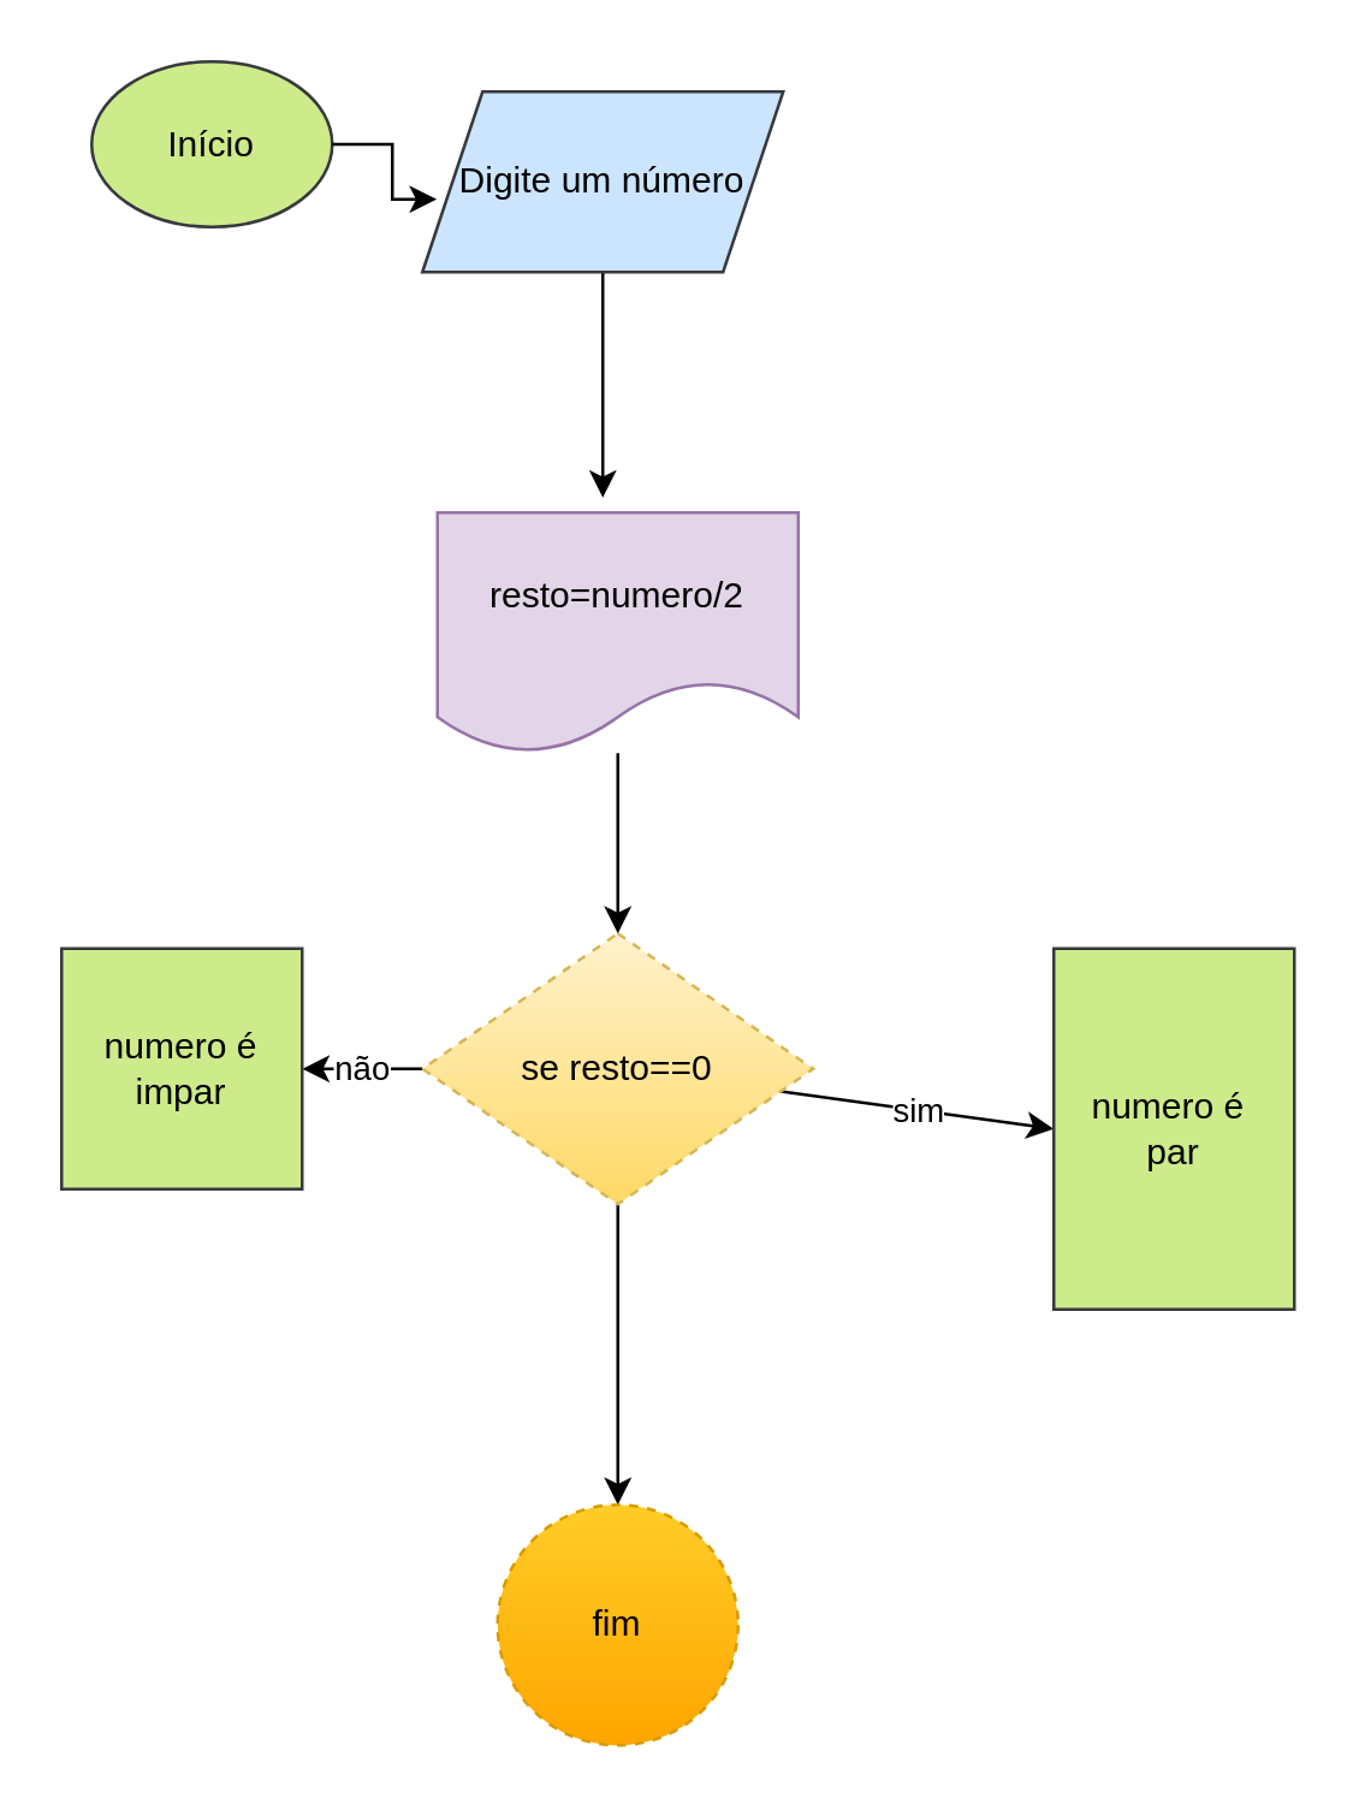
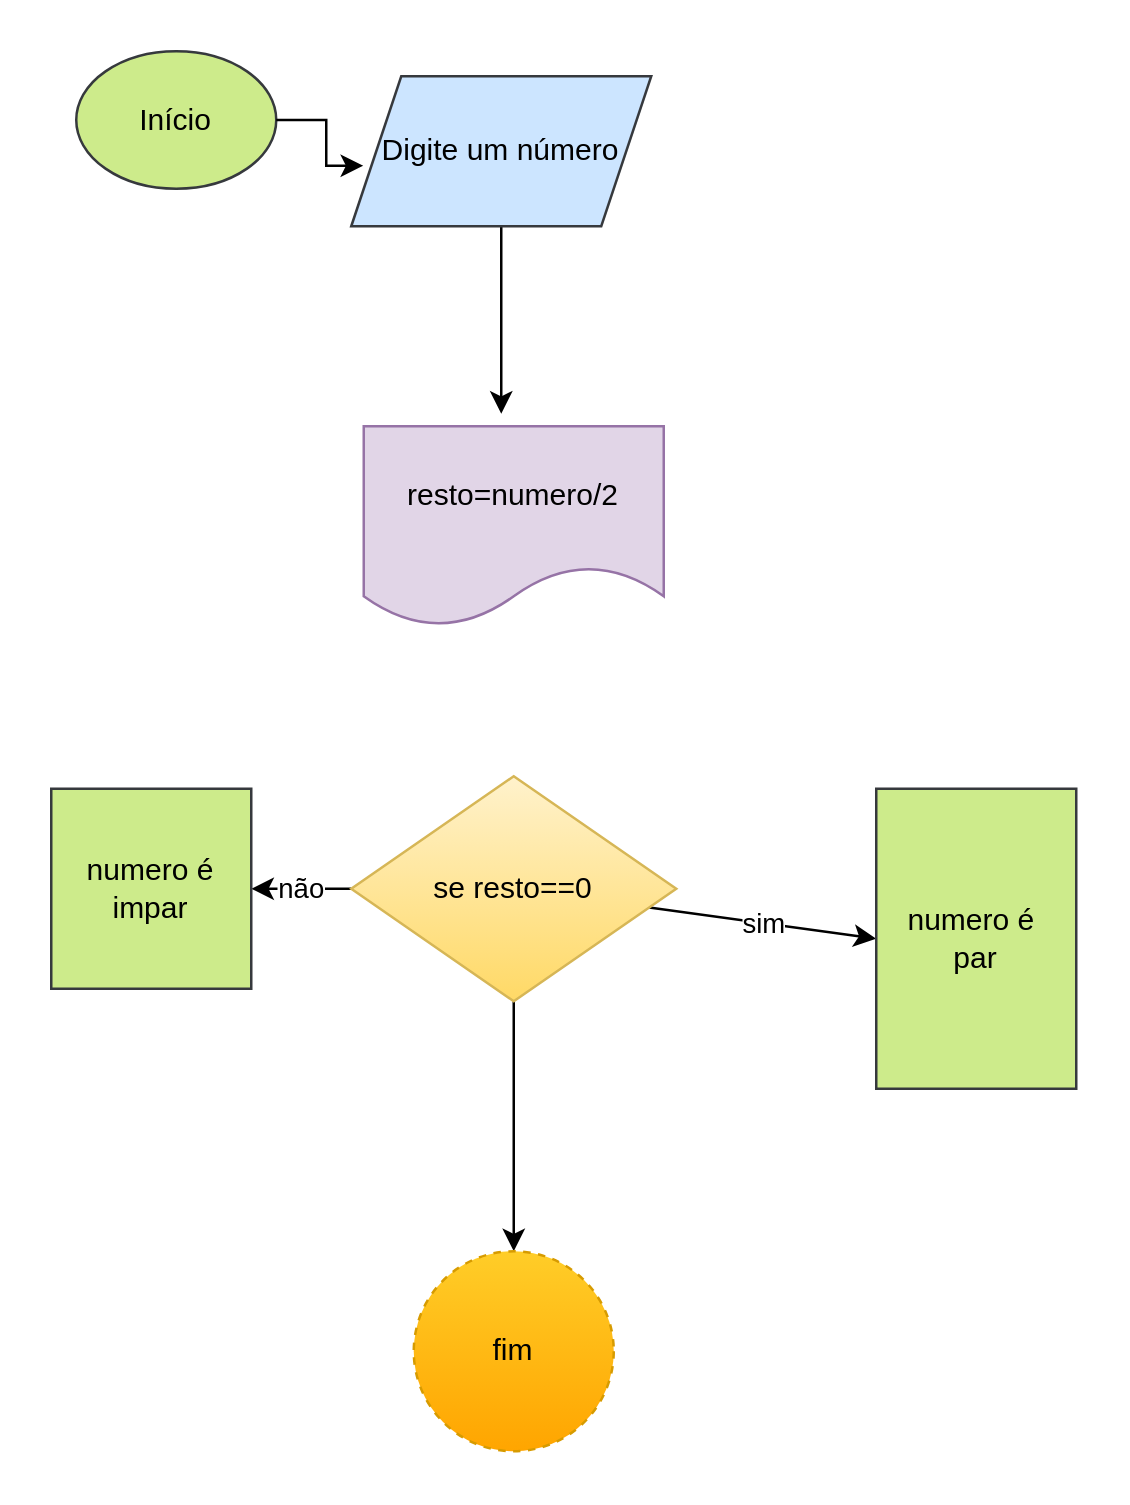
  <mxCell id="0" />
  <mxCell id="1" parent="0" />
  <mxCell id="2" style="edgeStyle=orthogonalEdgeStyle;rounded=0;orthogonalLoop=1;jettySize=auto;html=1;exitX=0.5;exitY=0;exitDx=0;exitDy=0;exitPerimeter=0;entryX=0.5;entryY=0;entryDx=0;entryDy=0;" parent="1" edge="1"><mxGeometry relative="1" as="geometry"><mxPoint x="320" y="50" as="sourcePoint" /></mxGeometry></mxCell>
  <mxCell id="3" value="Início" style="ellipse;whiteSpace=wrap;html=1;aspect=fixed;fillColor=#cdeb8b;strokeColor=#36393d;" parent="1" vertex="1"><mxGeometry x="30" y="20" width="80" height="55" as="geometry" /></mxCell>
  <mxCell id="4" style="edgeStyle=orthogonalEdgeStyle;rounded=0;orthogonalLoop=1;jettySize=auto;html=1;entryX=0.5;entryY=0;entryDx=0;entryDy=0;" parent="1" source="5" edge="1"><mxGeometry relative="1" as="geometry"><mxPoint x="200" y="165" as="targetPoint" /></mxGeometry></mxCell>
  <mxCell id="5" value="Digite um número" style="shape=parallelogram;perimeter=parallelogramPerimeter;whiteSpace=wrap;html=1;fixedSize=1;fillColor=#cce5ff;strokeColor=#36393d;" parent="1" vertex="1"><mxGeometry x="140" y="30" width="120" height="60" as="geometry" /></mxCell>
  <mxCell id="6" style="edgeStyle=orthogonalEdgeStyle;rounded=0;orthogonalLoop=1;jettySize=auto;html=1;entryX=0.04;entryY=0.596;entryDx=0;entryDy=0;entryPerimeter=0;" parent="1" source="3" target="5" edge="1"><mxGeometry relative="1" as="geometry" /></mxCell>
  <mxCell id="7" value="" style="edgeStyle=none;html=1;" parent="1" source="10" target="11" edge="1"><mxGeometry relative="1" as="geometry" /></mxCell>
  <mxCell id="8" value="sim" style="edgeStyle=none;html=1;entryX=0;entryY=0.5;entryDx=0;entryDy=0;" parent="1" source="10" target="14" edge="1"><mxGeometry relative="1" as="geometry" /></mxCell>
  <mxCell id="9" value="não" style="edgeStyle=none;html=1;entryX=1;entryY=0.5;entryDx=0;entryDy=0;" parent="1" source="10" target="15" edge="1"><mxGeometry relative="1" as="geometry"><mxPoint x="120" y="355" as="targetPoint" /></mxGeometry></mxCell>
- <mxCell id="10" value="se resto==0" style="rhombus;whiteSpace=wrap;html=1;fillColor=#fff2cc;gradientColor=#ffd966;strokeColor=#d6b656;dashed=1;" parent="1" vertex="1"><mxGeometry x="140" y="310" width="130" height="90" as="geometry" /></mxCell>
+ <mxCell id="10" value="se resto==0" style="rhombus;whiteSpace=wrap;html=1;fillColor=#fff2cc;gradientColor=#ffd966;strokeColor=#d6b656;" parent="1" vertex="1"><mxGeometry x="140" y="310" width="130" height="90" as="geometry" /></mxCell>
  <mxCell id="11" value="fim" style="ellipse;whiteSpace=wrap;html=1;aspect=fixed;fillColor=#ffcd28;gradientColor=#ffa500;strokeColor=#d79b00;dashed=1;" parent="1" vertex="1"><mxGeometry x="165" y="500" width="80" height="80" as="geometry" /></mxCell>
- <mxCell id="12" value="" style="edgeStyle=none;html=1;" parent="1" source="13" target="10" edge="1"><mxGeometry relative="1" as="geometry" /></mxCell>
  <mxCell id="13" value="resto=numero/2" style="shape=document;whiteSpace=wrap;html=1;boundedLbl=1;fillColor=#e1d5e7;strokeColor=#9673a6;" parent="1" vertex="1"><mxGeometry x="145" y="170" width="120" height="80" as="geometry" /></mxCell>
  <mxCell id="14" value="numero é&amp;nbsp;&lt;div&gt;par&lt;/div&gt;" style="whiteSpace=wrap;html=1;aspect=fixed;fillColor=#cdeb8b;strokeColor=#36393d;" parent="1" vertex="1"><mxGeometry x="350" y="315" width="80" height="120" as="geometry" /></mxCell>
  <mxCell id="15" value="numero é&lt;div&gt;impar&lt;/div&gt;" style="whiteSpace=wrap;html=1;aspect=fixed;fillColor=#cdeb8b;strokeColor=#36393d;" parent="1" vertex="1"><mxGeometry x="20" y="315" width="80" height="80" as="geometry" /></mxCell>
